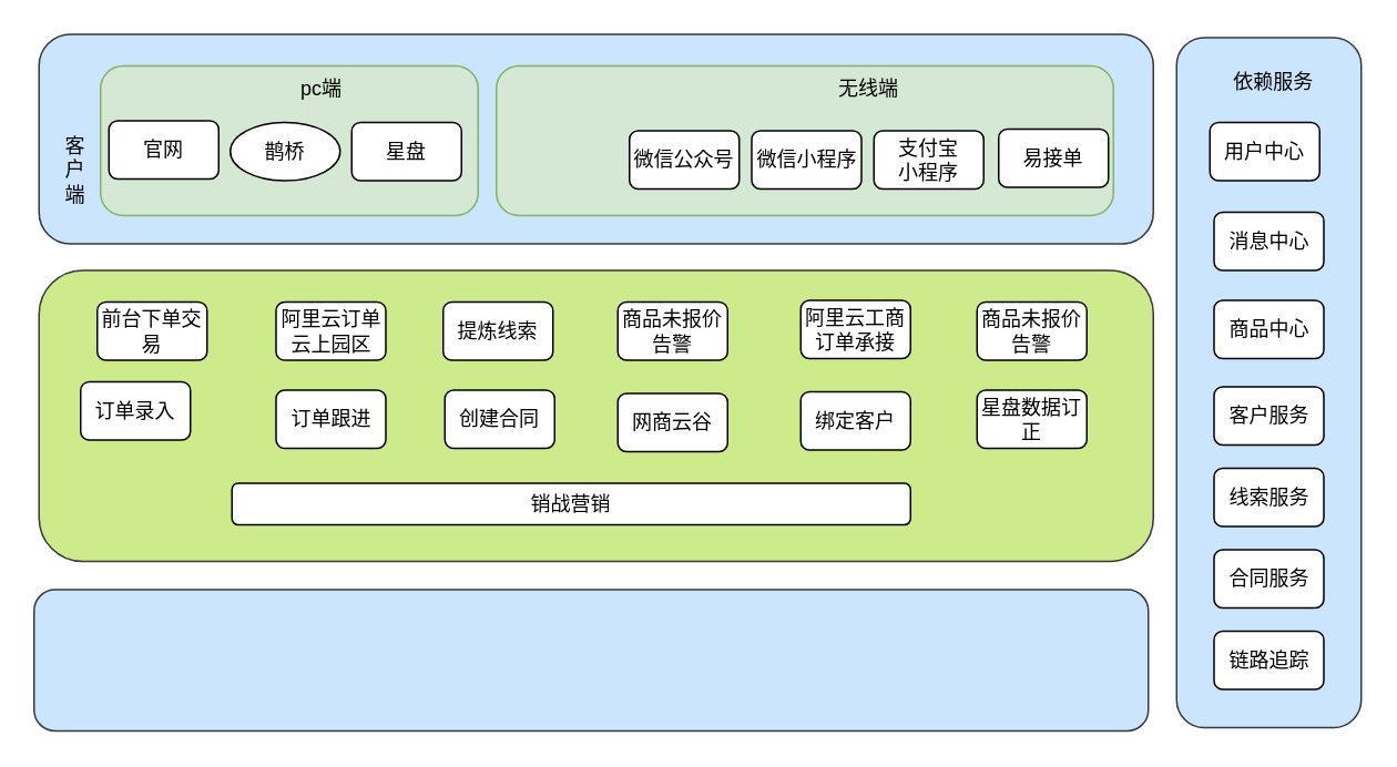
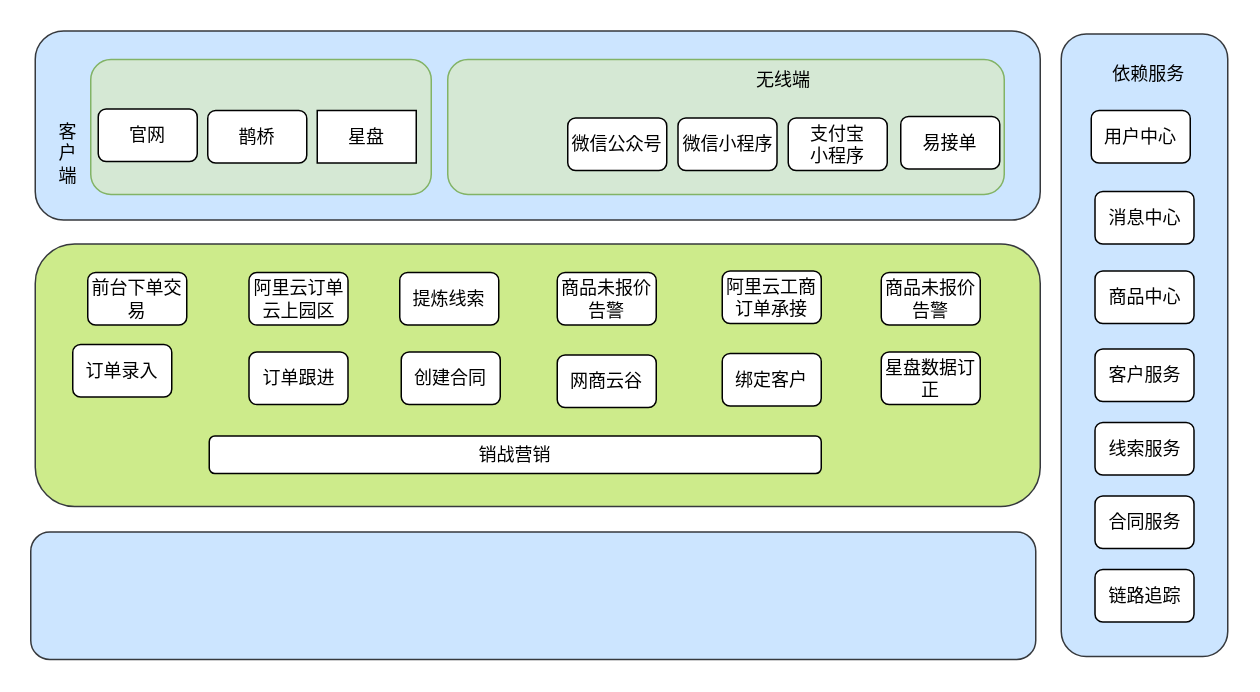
  <mxCell id="0" />
  <mxCell id="1" parent="0" />
  <mxCell id="2" value="" style="rounded=1;whiteSpace=wrap;html=1;fillColor=#cce5ff;strokeColor=#36393d;" vertex="1" parent="1"><mxGeometry x="23" y="20" width="670" height="126" as="geometry" /></mxCell>
  <mxCell id="3" value="" style="rounded=1;whiteSpace=wrap;html=1;fillColor=#d5e8d4;strokeColor=#82b366;" vertex="1" parent="1"><mxGeometry x="298" y="39" width="371" height="90" as="geometry" /></mxCell>
  <mxCell id="4" value="" style="rounded=1;whiteSpace=wrap;html=1;fillColor=#d5e8d4;strokeColor=#82b366;" vertex="1" parent="1"><mxGeometry x="60" y="39" width="227" height="90" as="geometry" /></mxCell>
  <mxCell id="5" value="客&lt;br&gt;户&lt;br&gt;端" style="text;html=1;strokeColor=none;fillColor=none;align=center;verticalAlign=middle;whiteSpace=wrap;rounded=0;" vertex="1" parent="1"><mxGeometry x="25" y="92" width="40" height="20" as="geometry" /></mxCell>
  <mxCell id="6" value="官网" style="rounded=1;whiteSpace=wrap;html=1;" vertex="1" parent="1"><mxGeometry x="65" y="72" width="66" height="35" as="geometry" /></mxCell>
  <mxCell id="7" value="微信公众号" style="rounded=1;whiteSpace=wrap;html=1;" vertex="1" parent="1"><mxGeometry x="378" y="78" width="66" height="35" as="geometry" /></mxCell>
  <mxCell id="8" value="微信小程序" style="rounded=1;whiteSpace=wrap;html=1;" vertex="1" parent="1"><mxGeometry x="451.5" y="78" width="66" height="35" as="geometry" /></mxCell>
  <mxCell id="9" value="支付宝&lt;br&gt;小程序" style="rounded=1;whiteSpace=wrap;html=1;" vertex="1" parent="1"><mxGeometry x="525" y="78" width="66" height="35" as="geometry" /></mxCell>
  <mxCell id="10" value="易接单" style="rounded=1;whiteSpace=wrap;html=1;" vertex="1" parent="1"><mxGeometry x="600" y="77" width="66" height="35" as="geometry" /></mxCell>
- <mxCell id="11" value="鹊桥" style="ellipse;whiteSpace=wrap;html=1;" vertex="1" parent="1"><mxGeometry x="138" y="73" width="66" height="35" as="geometry" /></mxCell>
- <mxCell id="12" value="星盘" style="rounded=1;whiteSpace=wrap;html=1;" vertex="1" parent="1"><mxGeometry x="211" y="73" width="66" height="35" as="geometry" /></mxCell>
- <mxCell id="13" value="pc端" style="text;html=1;strokeColor=none;fillColor=none;align=center;verticalAlign=middle;whiteSpace=wrap;rounded=0;" vertex="1" parent="1"><mxGeometry x="173" y="43" width="40" height="20" as="geometry" /></mxCell>
+ <mxCell id="11" value="鹊桥" style="rounded=1;whiteSpace=wrap;html=1;" vertex="1" parent="1"><mxGeometry x="138" y="73" width="66" height="35" as="geometry" /></mxCell>
+ <mxCell id="12" value="星盘" style="whiteSpace=wrap;html=1;rounded=0;" vertex="1" parent="1"><mxGeometry x="211" y="73" width="66" height="35" as="geometry" /></mxCell>
  <mxCell id="14" value="无线端" style="text;html=1;strokeColor=none;fillColor=none;align=center;verticalAlign=middle;whiteSpace=wrap;rounded=0;" vertex="1" parent="1"><mxGeometry x="502" y="43" width="40" height="20" as="geometry" /></mxCell>
  <mxCell id="15" value="" style="rounded=1;whiteSpace=wrap;html=1;fillColor=#cdeb8b;strokeColor=#36393d;" vertex="1" parent="1"><mxGeometry x="23" y="162" width="670" height="175" as="geometry" /></mxCell>
  <mxCell id="16" value="" style="rounded=1;html=1;whiteSpace=wrap;labelBorderColor=none;glass=0;sketch=0;fillColor=#cce5ff;strokeColor=#36393d;" vertex="1" parent="1"><mxGeometry x="707" y="22" width="111" height="415" as="geometry" /></mxCell>
  <mxCell id="17" value="前台下单交易" style="rounded=1;whiteSpace=wrap;html=1;" vertex="1" parent="1"><mxGeometry x="58" y="181" width="66" height="35" as="geometry" /></mxCell>
  <mxCell id="18" value="订单录入" style="rounded=1;whiteSpace=wrap;html=1;" vertex="1" parent="1"><mxGeometry x="48" y="229" width="66" height="35" as="geometry" /></mxCell>
  <mxCell id="19" value="阿里云工商订单承接" style="rounded=1;whiteSpace=wrap;html=1;" vertex="1" parent="1"><mxGeometry x="481" y="180" width="66" height="35" as="geometry" /></mxCell>
  <mxCell id="20" value="阿里云订单云上园区" style="rounded=1;whiteSpace=wrap;html=1;" vertex="1" parent="1"><mxGeometry x="165.5" y="181" width="66" height="35" as="geometry" /></mxCell>
  <mxCell id="21" value="订单跟进" style="rounded=1;whiteSpace=wrap;html=1;" vertex="1" parent="1"><mxGeometry x="165.5" y="234" width="66" height="35" as="geometry" /></mxCell>
  <mxCell id="22" value="绑定客户" style="rounded=1;whiteSpace=wrap;html=1;" vertex="1" parent="1"><mxGeometry x="481" y="235" width="66" height="35" as="geometry" /></mxCell>
  <mxCell id="23" value="提炼线索" style="rounded=1;whiteSpace=wrap;html=1;" vertex="1" parent="1"><mxGeometry x="266" y="181" width="66" height="35" as="geometry" /></mxCell>
  <mxCell id="24" value="创建合同" style="rounded=1;whiteSpace=wrap;html=1;" vertex="1" parent="1"><mxGeometry x="267" y="234" width="66" height="35" as="geometry" /></mxCell>
  <mxCell id="25" value="星盘数据订正" style="rounded=1;whiteSpace=wrap;html=1;" vertex="1" parent="1"><mxGeometry x="587" y="234" width="66" height="35" as="geometry" /></mxCell>
  <mxCell id="26" value="商品未报价告警" style="rounded=1;whiteSpace=wrap;html=1;" vertex="1" parent="1"><mxGeometry x="587" y="181" width="66" height="35" as="geometry" /></mxCell>
  <mxCell id="27" value="网商云谷" style="rounded=1;whiteSpace=wrap;html=1;" vertex="1" parent="1"><mxGeometry x="371" y="236" width="66" height="35" as="geometry" /></mxCell>
  <mxCell id="28" value="商品未报价告警" style="rounded=1;whiteSpace=wrap;html=1;" vertex="1" parent="1"><mxGeometry x="371" y="181" width="66" height="35" as="geometry" /></mxCell>
  <mxCell id="29" value="销战营销" style="rounded=1;whiteSpace=wrap;html=1;" vertex="1" parent="1"><mxGeometry x="139" y="290" width="408" height="25" as="geometry" /></mxCell>
  <mxCell id="30" value="" style="rounded=1;whiteSpace=wrap;html=1;fillColor=#cce5ff;strokeColor=#36393d;" vertex="1" parent="1"><mxGeometry x="20" y="354" width="670" height="85" as="geometry" /></mxCell>
  <mxCell id="31" value="用户中心" style="rounded=1;whiteSpace=wrap;html=1;" vertex="1" parent="1"><mxGeometry x="727" y="73" width="66" height="35" as="geometry" /></mxCell>
  <mxCell id="32" value="依赖服务" style="text;html=1;strokeColor=none;fillColor=none;align=center;verticalAlign=middle;whiteSpace=wrap;rounded=0;glass=0;sketch=0;" vertex="1" parent="1"><mxGeometry x="740" y="39" width="51" height="20" as="geometry" /></mxCell>
  <mxCell id="33" value="消息中心" style="rounded=1;whiteSpace=wrap;html=1;" vertex="1" parent="1"><mxGeometry x="729.5" y="127" width="66" height="35" as="geometry" /></mxCell>
  <mxCell id="34" value="商品中心" style="rounded=1;whiteSpace=wrap;html=1;" vertex="1" parent="1"><mxGeometry x="729.5" y="180" width="66" height="35" as="geometry" /></mxCell>
  <mxCell id="35" value="客户服务" style="rounded=1;whiteSpace=wrap;html=1;" vertex="1" parent="1"><mxGeometry x="729.5" y="232" width="66" height="35" as="geometry" /></mxCell>
  <mxCell id="36" value="线索服务" style="rounded=1;whiteSpace=wrap;html=1;" vertex="1" parent="1"><mxGeometry x="729.5" y="281" width="66" height="35" as="geometry" /></mxCell>
  <mxCell id="37" value="合同服务" style="rounded=1;whiteSpace=wrap;html=1;" vertex="1" parent="1"><mxGeometry x="729.5" y="330" width="66" height="35" as="geometry" /></mxCell>
  <mxCell id="38" value="链路追踪" style="rounded=1;whiteSpace=wrap;html=1;" vertex="1" parent="1"><mxGeometry x="729.5" y="379" width="66" height="35" as="geometry" /></mxCell>
